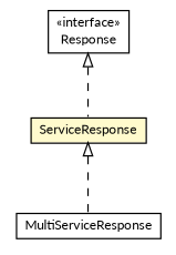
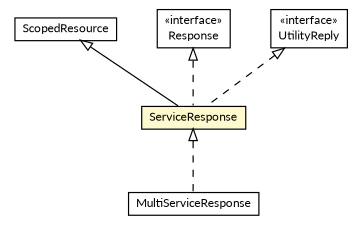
  digraph {
    fontname=Lato
    nodesep=0.25
    ranksep=0.5
    node [fontcolor=black fontname=Lato fontsize=10.0 shape=plaintext]
    edge [arrowtail=empty dir=back fontname=Lato fontsize=10 headport=p labelfontname=Helvetica labelfontsize=10 tailport=p style=dashed]
+   n1 [label=<<table title="org.universAAL.middleware.rdf.ScopedResource" border="0" cellborder="1" cellspacing="0" cellpadding="2" port="p" href="../rdf/ScopedResource.html"> 		<tr><td><table border="0" cellspacing="0" cellpadding="1"> <tr><td align="center" balign="center"> ScopedResource </td></tr> 		</table></td></tr> 		</table>>]
    n2 [label=<<table title="org.universAAL.middleware.service.ServiceResponse" border="0" cellborder="1" cellspacing="0" cellpadding="2" port="p" bgcolor="lemonChiffon" href="./ServiceResponse.html"> 		<tr><td><table border="0" cellspacing="0" cellpadding="1"> <tr><td align="center" balign="center"> ServiceResponse </td></tr> 		</table></td></tr> 		</table>>]
    n3 [label=<<table title="org.universAAL.middleware.service.MultiServiceResponse" border="0" cellborder="1" cellspacing="0" cellpadding="2" port="p" href="./MultiServiceResponse.html"> 		<tr><td><table border="0" cellspacing="0" cellpadding="1"> <tr><td align="center" balign="center"> MultiServiceResponse </td></tr> 		</table></td></tr> 		</table>>]
    n4 [label=<<table title="org.universAAL.middleware.bus.model.matchable.Response" border="0" cellborder="1" cellspacing="0" cellpadding="2" port="p" href="../bus/model/matchable/Response.html"> 		<tr><td><table border="0" cellspacing="0" cellpadding="1"> <tr><td align="center" balign="center"> &#171;interface&#187; </td></tr> <tr><td align="center" balign="center"> Response </td></tr> 		</table></td></tr> 		</table>>]
+   n5 [label=<<table title="org.universAAL.middleware.bus.model.matchable.UtilityReply" border="0" cellborder="1" cellspacing="0" cellpadding="2" port="p" href="../bus/model/matchable/UtilityReply.html"> 		<tr><td><table border="0" cellspacing="0" cellpadding="1"> <tr><td align="center" balign="center"> &#171;interface&#187; </td></tr> <tr><td align="center" balign="center"> UtilityReply </td></tr> 		</table></td></tr> 		</table>>]
+   n1 -> n2 [style=""]
    n2 -> n3
    n4 -> n2
+   n5 -> n2
  }
